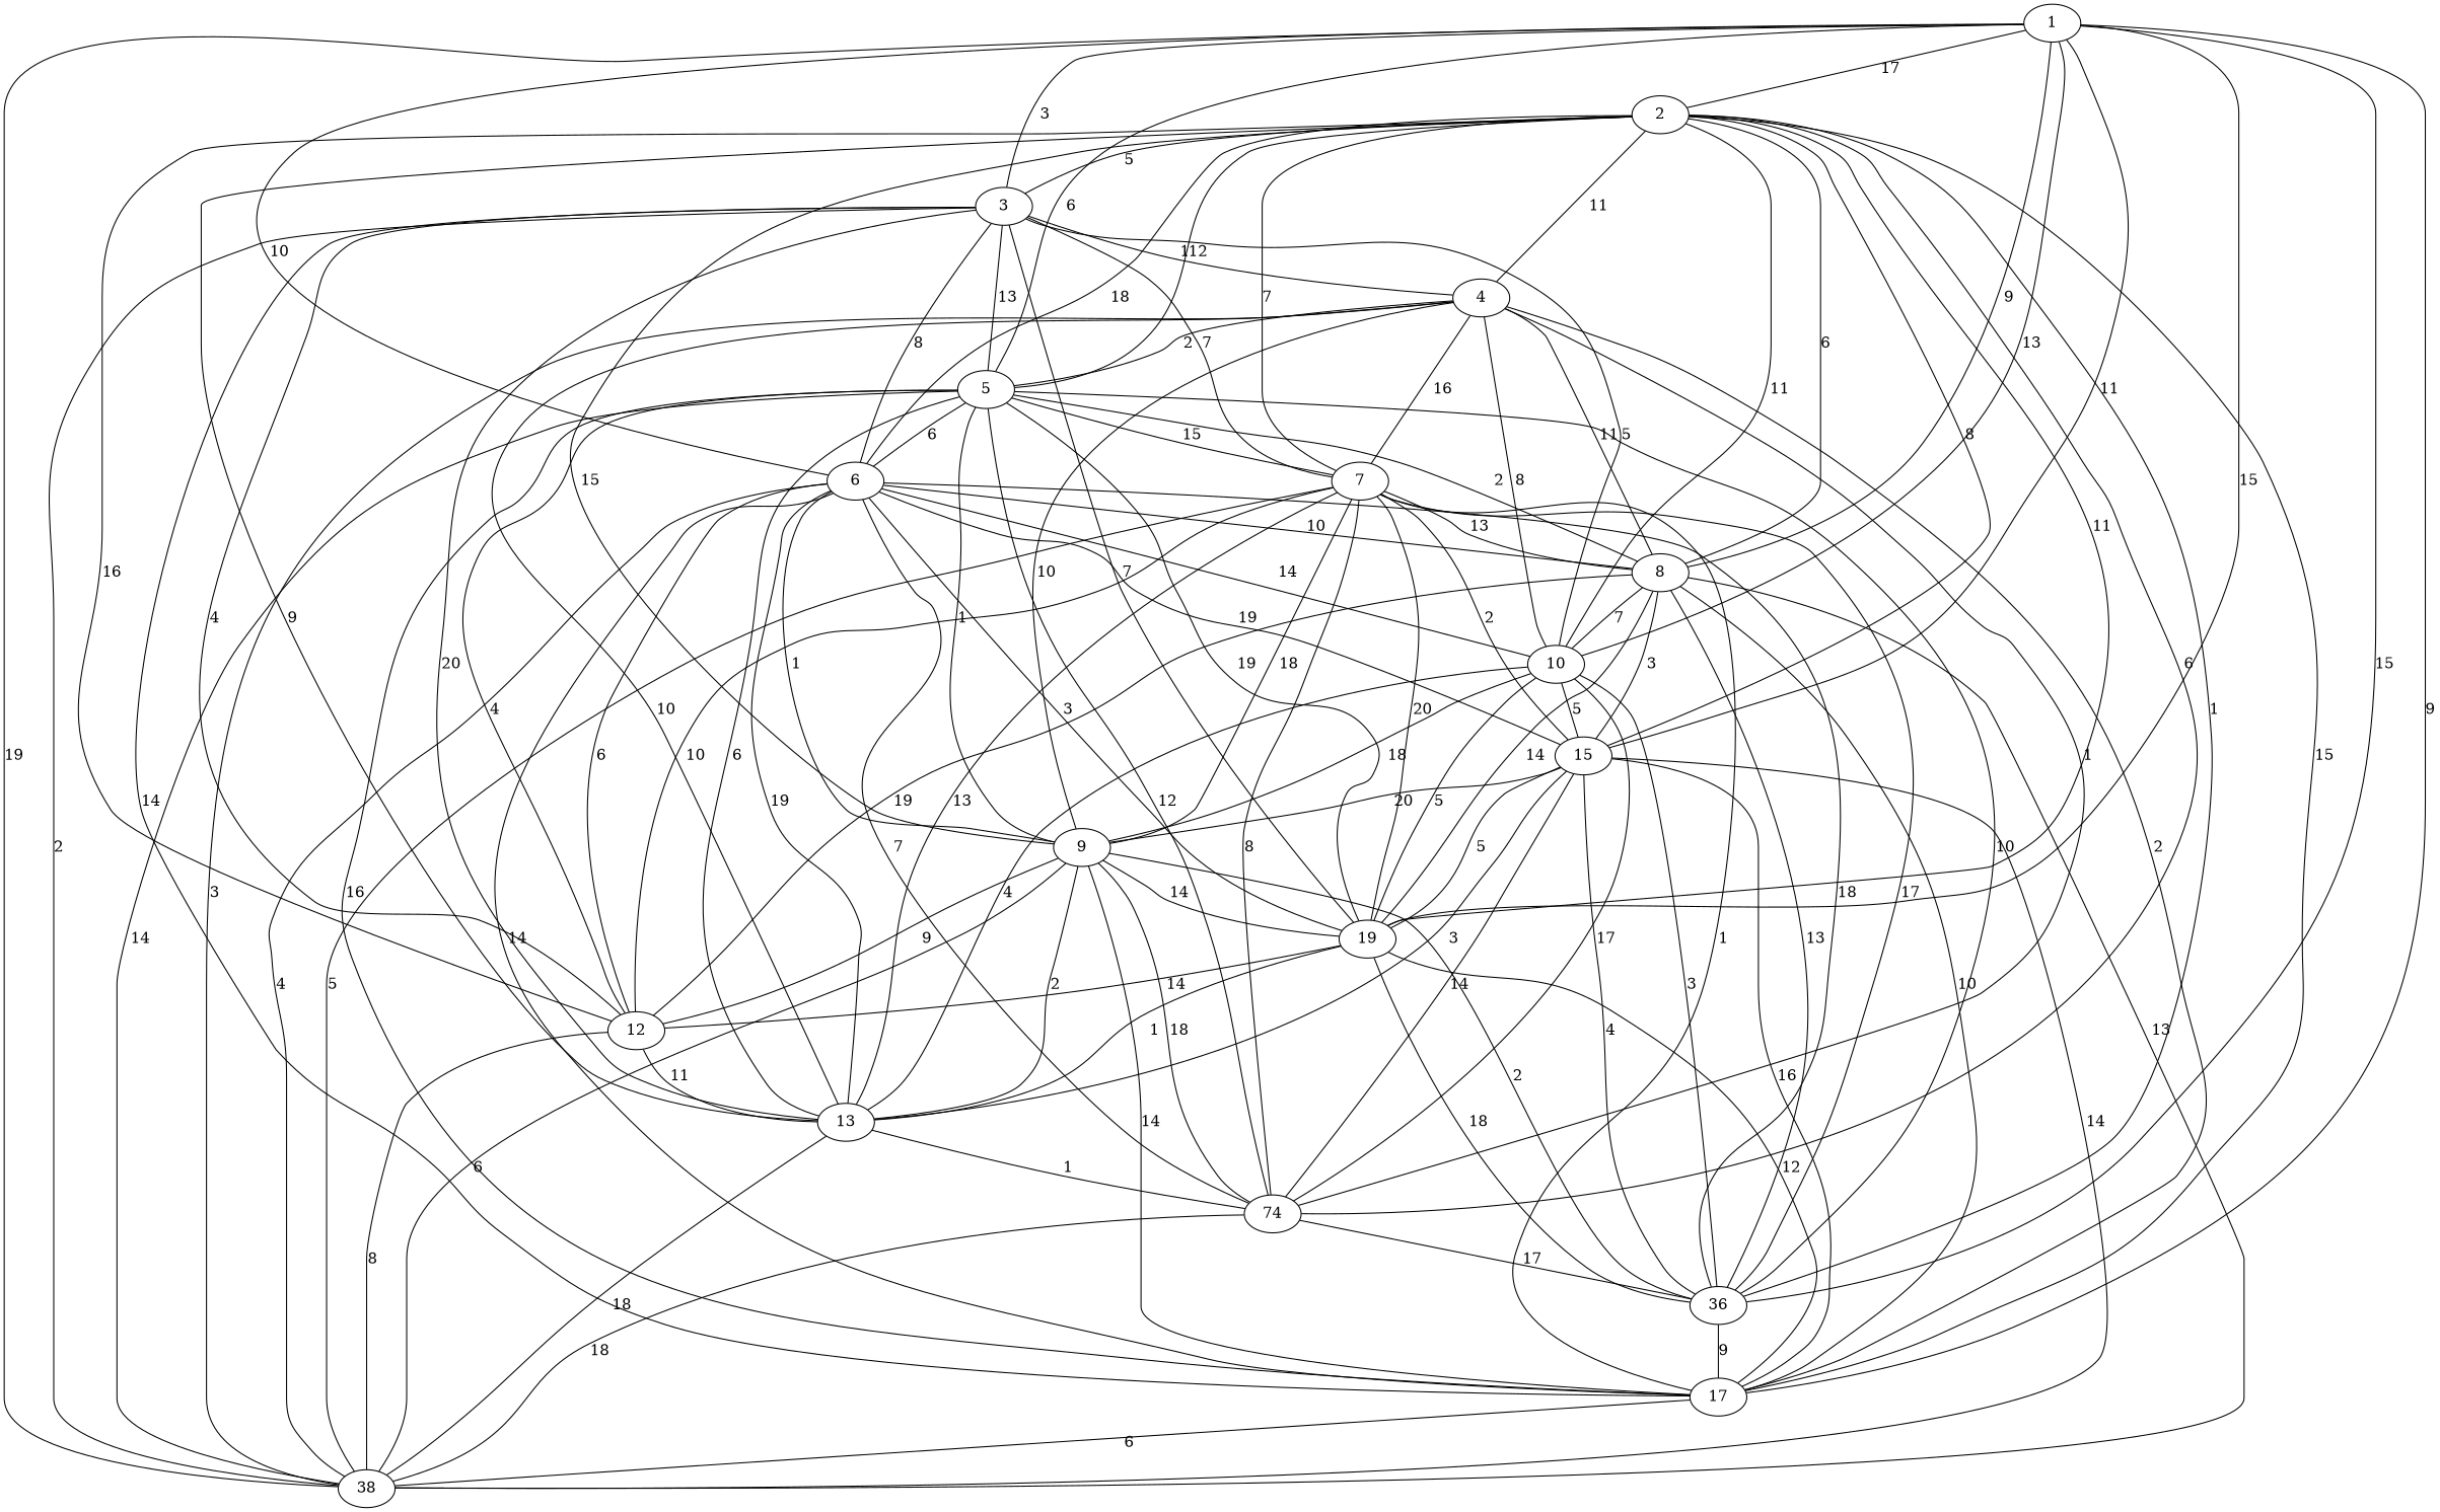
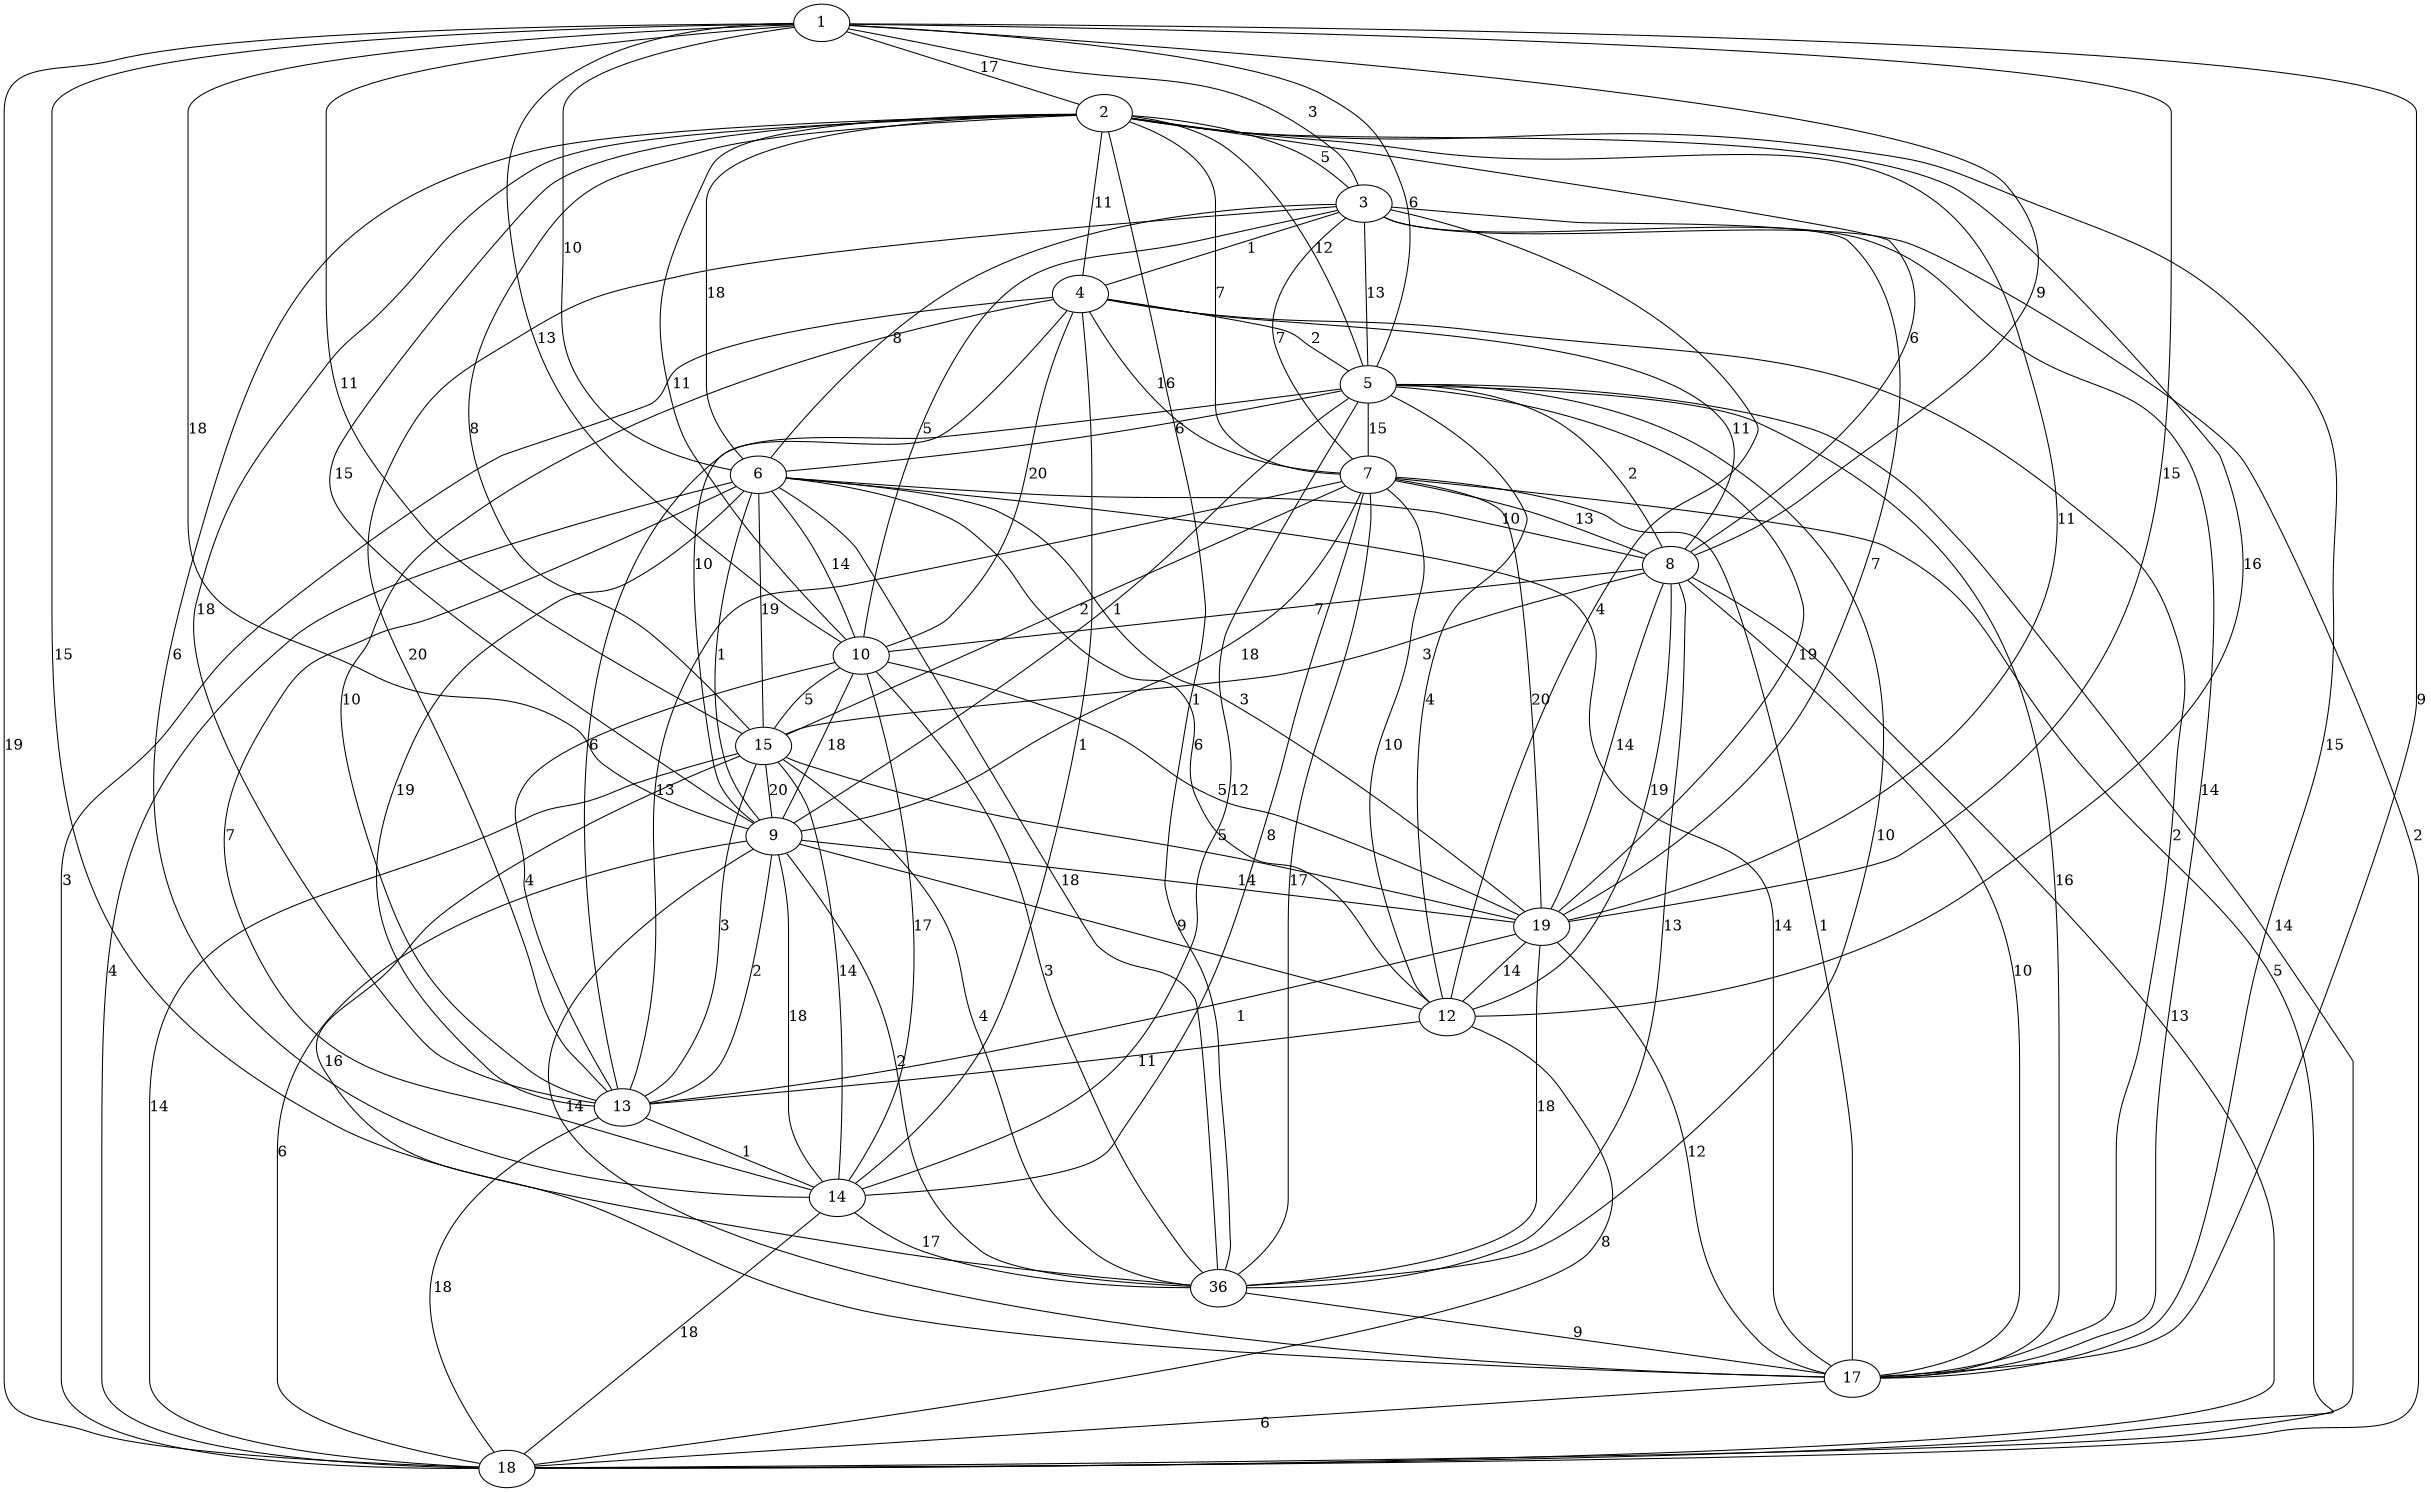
  graph {
    1
-   18 [label=38]
+   18
    n3 [label=36]
    10
    9
    8
    6
    5
    17
    3
    15
    n12 [label=19]
    2
-   14 [label=74]
+   14
    13
    12
    7
    4
    1 -- 18 [label=19]
    1 -- n3 [label=15]
    1 -- 10 [label=13]
+   1 -- 9 [label=18]
    1 -- 8 [label=9]
    1 -- 6 [label=10]
    1 -- 5 [label=6]
    1 -- 17 [label=9]
    1 -- 3 [label=3]
    1 -- 15 [label=11]
    1 -- n12 [label=15]
    1 -- 2 [label=17]
    n3 -- 17 [label=9]
    10 -- n3 [label=3]
    10 -- 15 [label=5]
    10 -- n12 [label=5]
    10 -- 14 [label=17]
    10 -- 13 [label=4]
    9 -- 18 [label=6]
    9 -- n3 [label=2]
    9 -- 10 [label=18]
    9 -- 17 [label=14]
    9 -- n12 [label=14]
    9 -- 14 [label=18]
    9 -- 13 [label=2]
    9 -- 12 [label=9]
    8 -- 18 [label=13]
    8 -- n3 [label=13]
    8 -- 10 [label=7]
    8 -- 17 [label=10]
    8 -- 15 [label=3]
    8 -- n12 [label=14]
    8 -- 12 [label=19]
    6 -- 18 [label=4]
    6 -- n3 [label=18]
    6 -- 10 [label=14]
    6 -- 9 [label=1]
    6 -- 8 [label=10]
    6 -- 17 [label=14]
    6 -- 15 [label=19]
    6 -- n12 [label=3]
    6 -- 14 [label=7]
    6 -- 13 [label=19]
    6 -- 12 [label=6]
    5 -- 18 [label=14]
    5 -- n3 [label=10]
    5 -- 9 [label=1]
    5 -- 8 [label=2]
    5 -- 6 [label=6]
    5 -- 17 [label=16]
    5 -- n12 [label=19]
    5 -- 14 [label=12]
    5 -- 13 [label=6]
    5 -- 12 [label=4]
    5 -- 7 [label=15]
    17 -- 18 [label=6]
    3 -- 18 [label=2]
    3 -- 10 [label=5]
    3 -- 6 [label=8]
    3 -- 5 [label=13]
    3 -- 17 [label=14]
    3 -- n12 [label=7]
    3 -- 13 [label=20]
    3 -- 12 [label=4]
    3 -- 7 [label=7]
    3 -- 4 [label=1]
    15 -- 18 [label=14]
    15 -- n3 [label=4]
    15 -- 9 [label=20]
    15 -- 17 [label=16]
    n12 -- n3 [label=18]
    n12 -- 17 [label=12]
    n12 -- 15 [label=5]
    n12 -- 13 [label=1]
    n12 -- 12 [label=14]
    2 -- n3 [label=1]
    2 -- 10 [label=11]
    2 -- 9 [label=15]
    2 -- 8 [label=6]
    2 -- 6 [label=18]
    2 -- 5 [label=12]
    2 -- 17 [label=15]
    2 -- 3 [label=5]
    2 -- 15 [label=8]
    2 -- n12 [label=11]
    2 -- 14 [label=6]
-   2 -- 13 [label=9]
+   2 -- 13 [label=18]
    2 -- 12 [label=16]
    2 -- 7 [label=7]
    2 -- 4 [label=11]
    14 -- 18 [label=18]
    14 -- n3 [label=17]
    14 -- 15 [label=14]
    13 -- 18 [label=18]
    13 -- 15 [label=3]
    13 -- 14 [label=1]
    12 -- 18 [label=8]
    12 -- 13 [label=11]
    7 -- 18 [label=5]
    7 -- n3 [label=17]
    7 -- 9 [label=18]
    7 -- 8 [label=13]
    7 -- 17 [label=1]
    7 -- 15 [label=2]
    7 -- n12 [label=20]
    7 -- 14 [label=8]
    7 -- 13 [label=13]
    7 -- 12 [label=10]
    4 -- 18 [label=3]
-   4 -- 10 [label=8]
+   4 -- 10 [label=20]
    4 -- 9 [label=10]
    4 -- 8 [label=11]
    4 -- 5 [label=2]
    4 -- 17 [label=2]
    4 -- 14 [label=1]
    4 -- 13 [label=10]
    4 -- 7 [label=16]
  }
